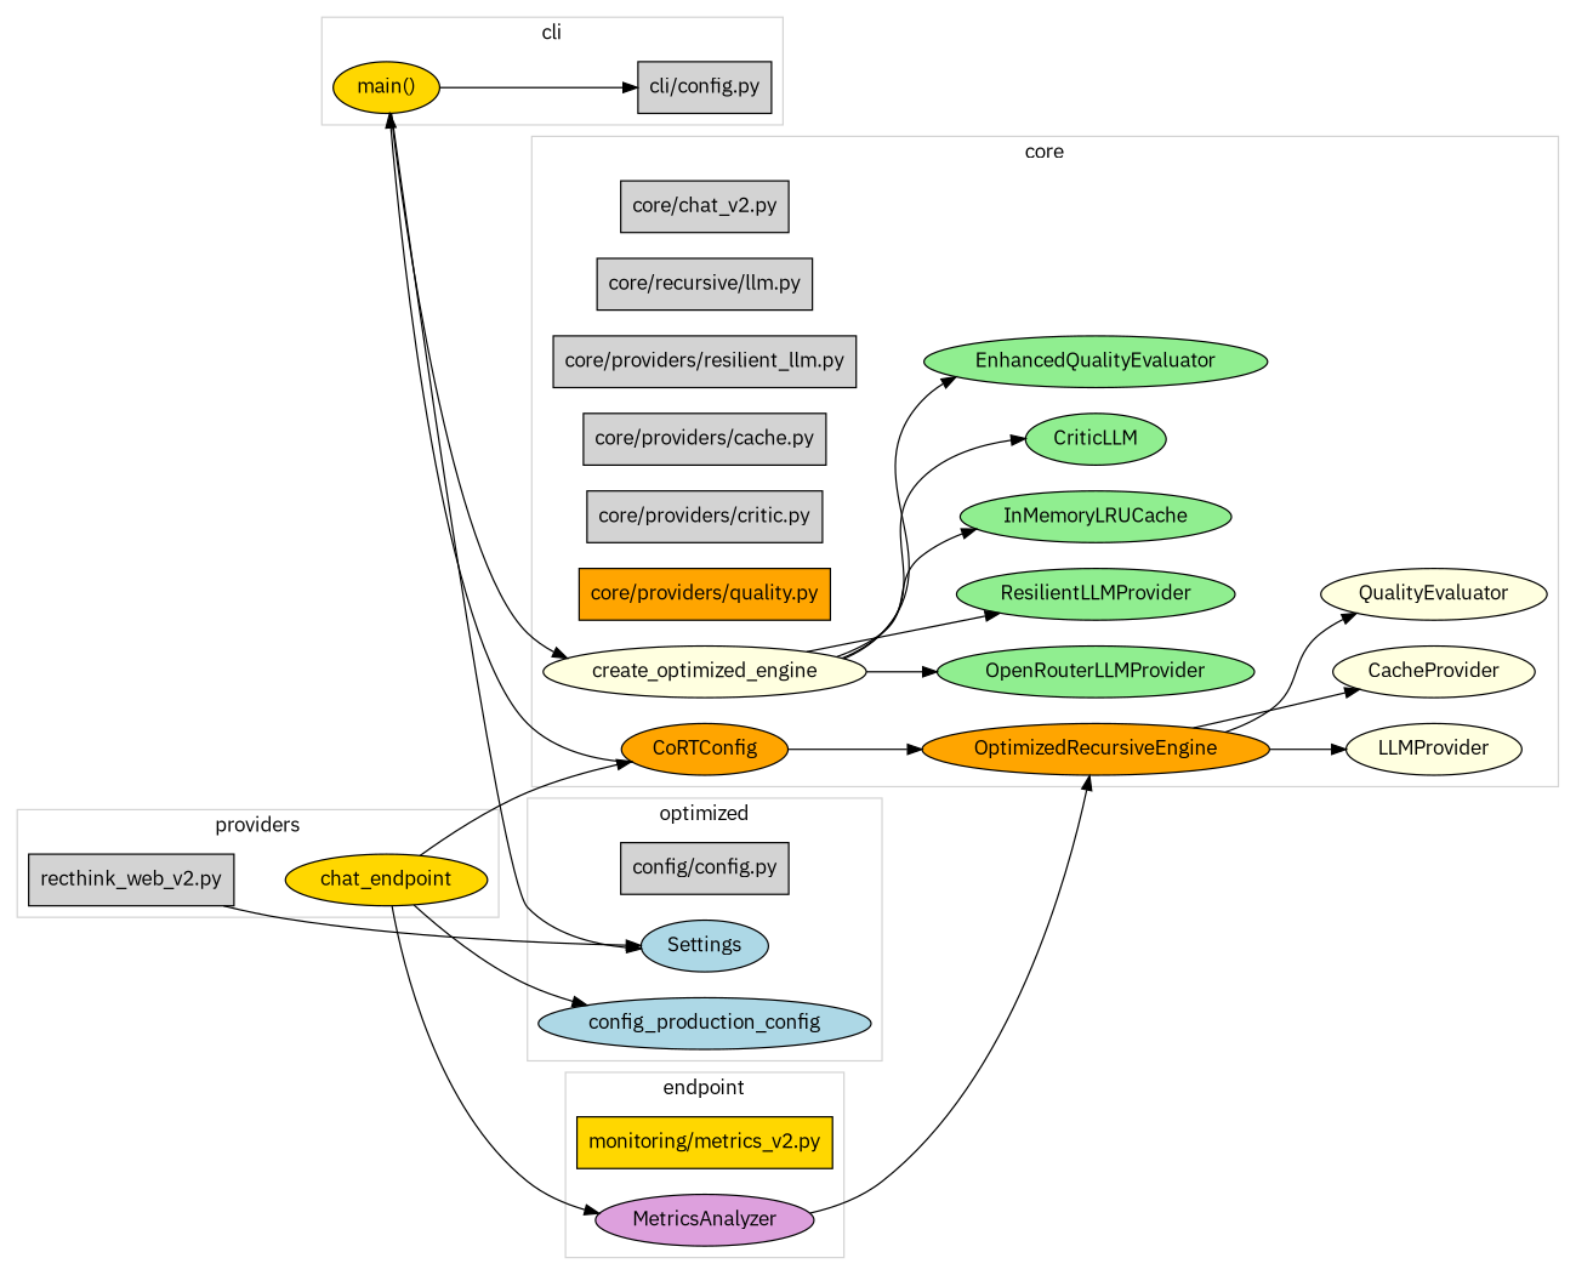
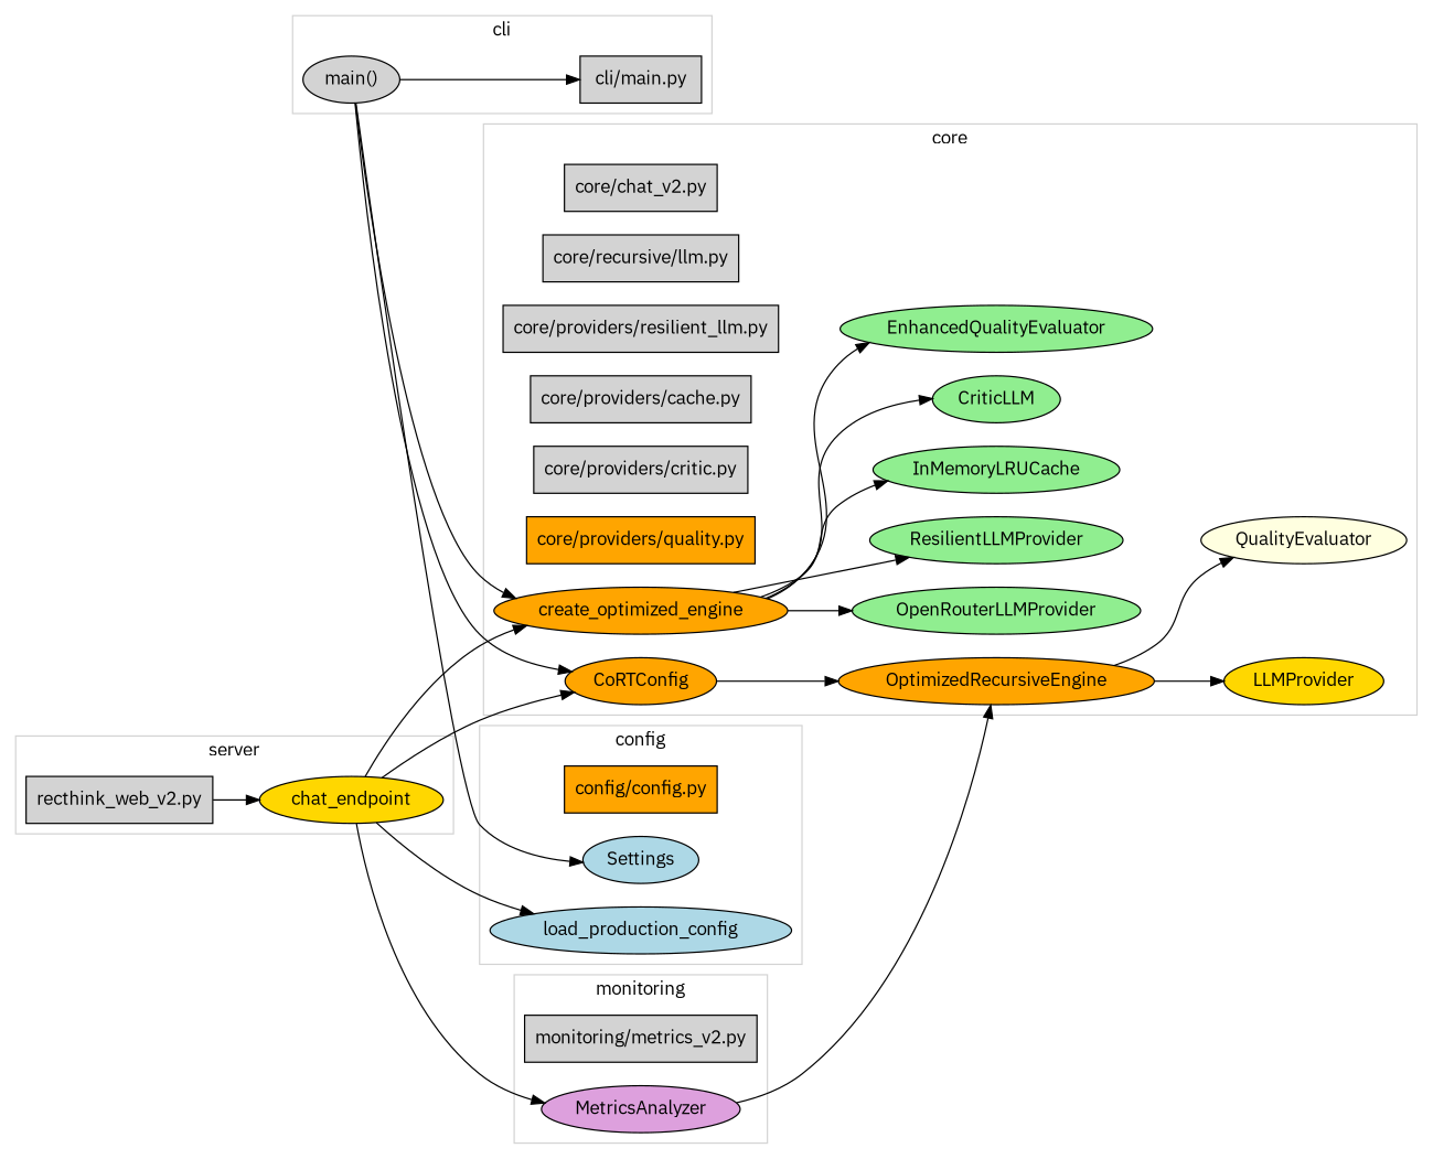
  digraph {
    fontname="IBM Plex Sans"
    rankdir=LR
    node [fillcolor=lightgray fontname="IBM Plex Sans" shape=ellipse style=filled]
    edge [fontname="IBM Plex Sans"]
-   "cli/main.py" [shape=box label="cli/config.py"]
-   n2 [fillcolor=gold label="main()"]
+   "cli/main.py" [shape=box]
+   n2 [label="main()"]
    "recthink_web_v2.py" [shape=box]
    n4 [fillcolor=gold label=chat_endpoint]
    "core/chat_v2.py" [shape=box]
    n6 [label="core/recursive/llm.py" shape=box]
    "core/providers/resilient_llm.py" [shape=box]
    "core/providers/cache.py" [shape=box]
    "core/providers/critic.py" [shape=box]
    "core/providers/quality.py" [fillcolor=orange shape=box]
    OptimizedRecursiveEngine [fillcolor=orange]
    CoRTConfig [fillcolor=orange]
-   create_optimized_engine [fillcolor=lightyellow]
+   create_optimized_engine [fillcolor=orange]
    OpenRouterLLMProvider [fillcolor=lightgreen]
    ResilientLLMProvider [fillcolor=lightgreen]
    InMemoryLRUCache [fillcolor=lightgreen]
    CriticLLM [fillcolor=lightgreen]
    EnhancedQualityEvaluator [fillcolor=lightgreen]
-   LLMProvider [fillcolor=lightyellow]
-   CacheProvider [fillcolor=lightyellow]
+   LLMProvider [fillcolor=gold]
    QualityEvaluator [fillcolor=lightyellow]
-   "config/config.py" [shape=box]
+   "config/config.py" [fillcolor=orange shape=box]
    Settings [fillcolor=lightblue]
-   load_production_config [fillcolor=lightblue label=config_production_config]
-   "monitoring/metrics_v2.py" [fillcolor=gold shape=box]
+   load_production_config [fillcolor=lightblue]
+   "monitoring/metrics_v2.py" [shape=box]
    MetricsAnalyzer [fillcolor=plum]
    subgraph cluster_1 {
      color=lightgrey
      label=cli
      "cli/main.py"
      n2
    }
    subgraph cluster_2 {
      color=lightgrey
-     label=providers
+     label=server
      "recthink_web_v2.py"
      n4
    }
    subgraph cluster_3 {
      color=lightgrey
      label=core
      "core/chat_v2.py"
      n6
      "core/providers/resilient_llm.py"
      "core/providers/cache.py"
      "core/providers/critic.py"
      "core/providers/quality.py"
      OptimizedRecursiveEngine
      CoRTConfig
      create_optimized_engine
      OpenRouterLLMProvider
      ResilientLLMProvider
      InMemoryLRUCache
      CriticLLM
      EnhancedQualityEvaluator
      LLMProvider
-     CacheProvider
      QualityEvaluator
    }
    subgraph cluster_4 {
      color=lightgrey
-     label=optimized
+     label=config
      "config/config.py"
      Settings
      load_production_config
    }
    subgraph cluster_5 {
      color=lightgrey
-     label=endpoint
+     label=monitoring
      "monitoring/metrics_v2.py"
      MetricsAnalyzer
    }
    n2 -> "cli/main.py"
-   CoRTConfig -> n2
+   n2 -> CoRTConfig
    n2 -> create_optimized_engine
    n2 -> Settings
-   "recthink_web_v2.py" -> Settings
+   "recthink_web_v2.py" -> n4
    n4 -> CoRTConfig
+   n4 -> create_optimized_engine
    n4 -> load_production_config
    n4 -> MetricsAnalyzer
    OptimizedRecursiveEngine -> LLMProvider
-   OptimizedRecursiveEngine -> CacheProvider
    OptimizedRecursiveEngine -> QualityEvaluator
    CoRTConfig -> OptimizedRecursiveEngine
    create_optimized_engine -> OpenRouterLLMProvider
    create_optimized_engine -> ResilientLLMProvider
    create_optimized_engine -> InMemoryLRUCache
    create_optimized_engine -> CriticLLM
    create_optimized_engine -> EnhancedQualityEvaluator
    MetricsAnalyzer -> OptimizedRecursiveEngine
  }
